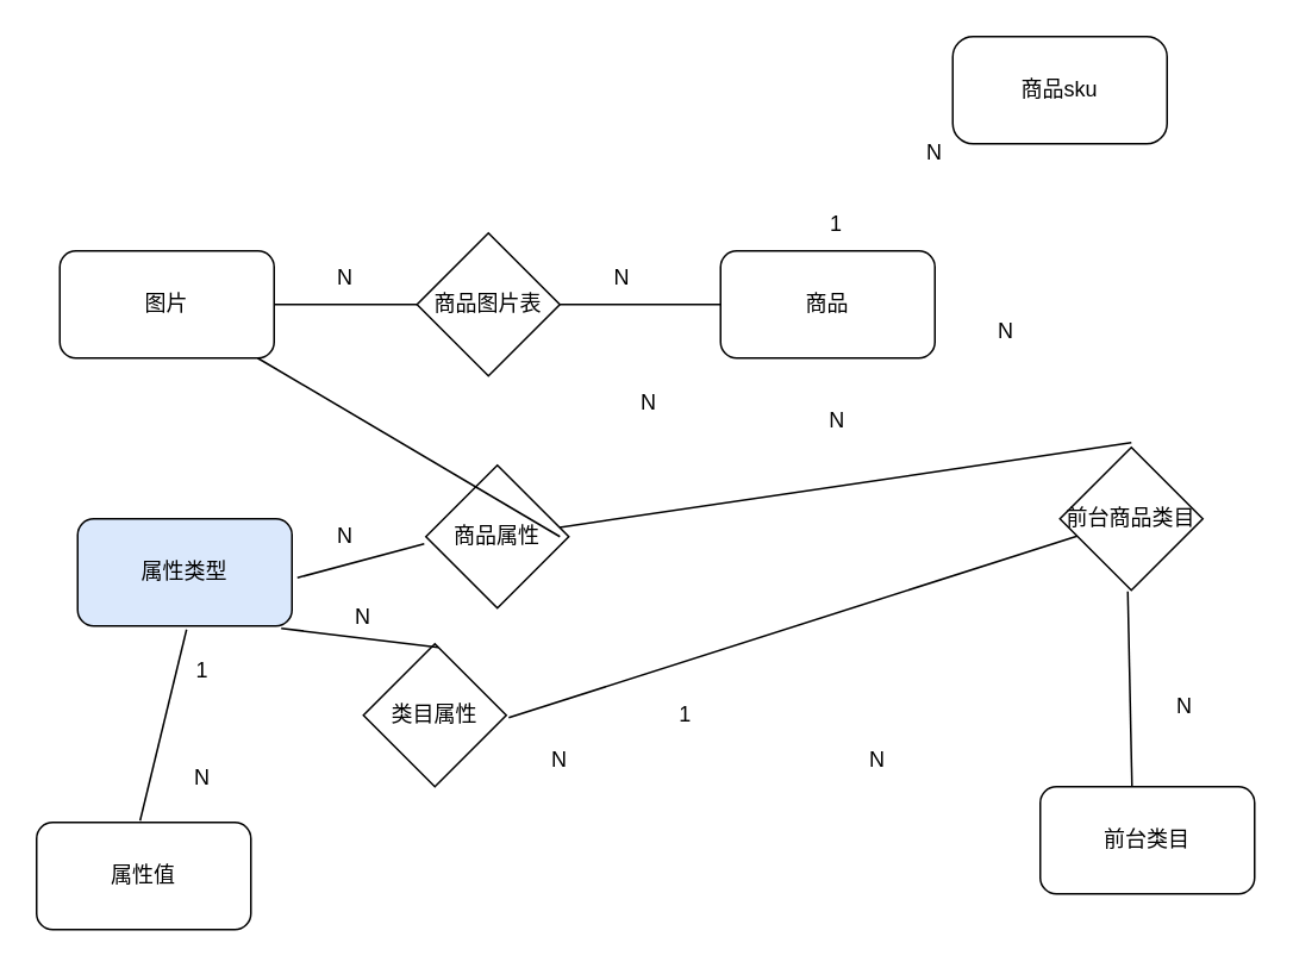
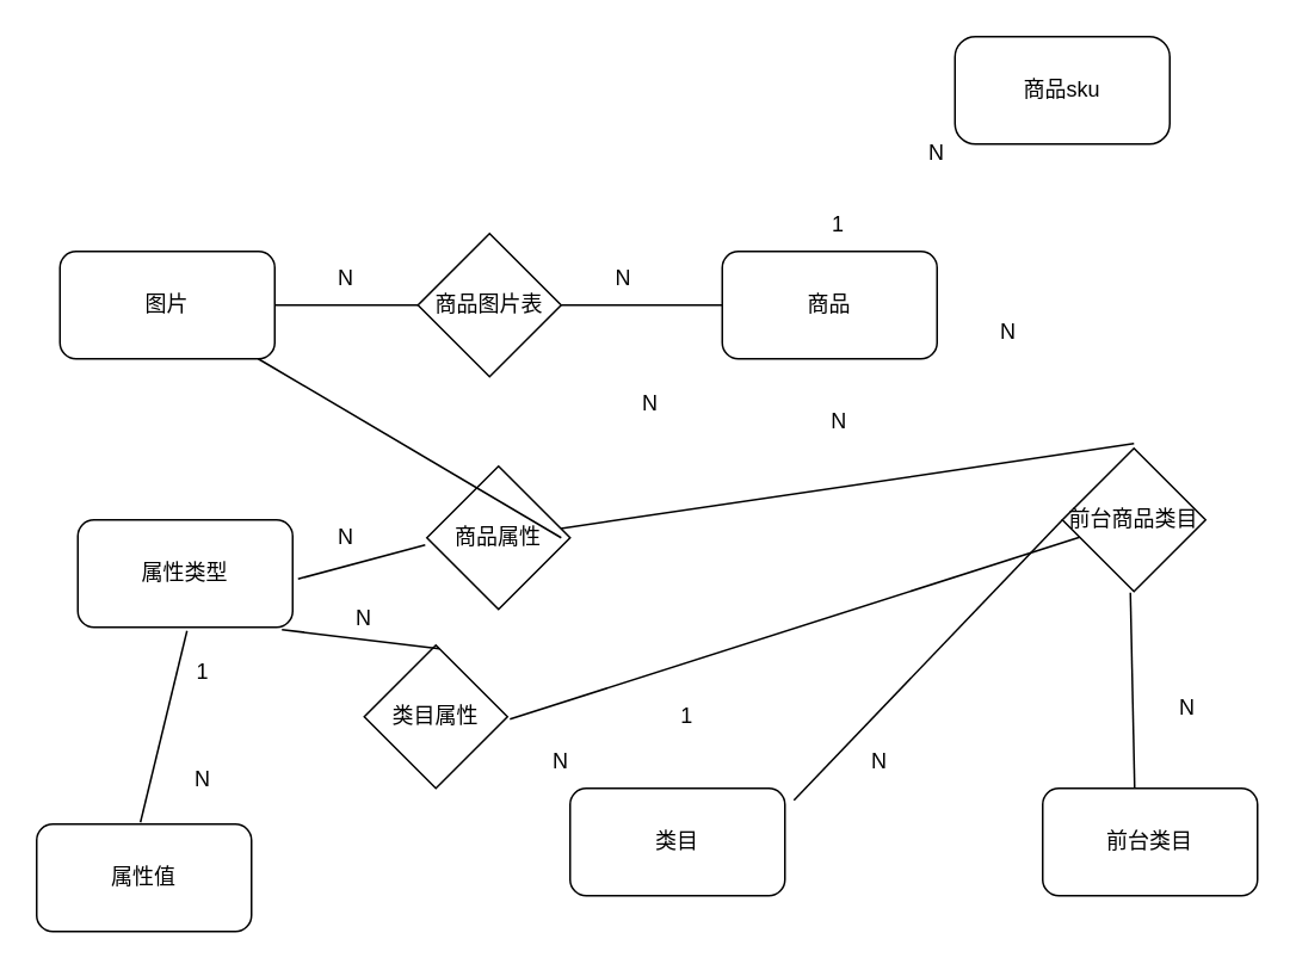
  <mxCell id="0" />
  <mxCell id="1" parent="0" />
  <mxCell id="2" value="图片" style="rounded=1;whiteSpace=wrap;html=1;" parent="1" vertex="1"><mxGeometry x="33" y="140" width="120" height="60" as="geometry" /></mxCell>
  <mxCell id="3" value="商品" style="rounded=1;whiteSpace=wrap;html=1;" parent="1" vertex="1"><mxGeometry x="403" y="140" width="120" height="60" as="geometry" /></mxCell>
  <mxCell id="4" value="商品图片表" style="rhombus;whiteSpace=wrap;html=1;" parent="1" vertex="1"><mxGeometry x="233" y="130" width="80" height="80" as="geometry" /></mxCell>
  <mxCell id="5" value="" style="endArrow=none;html=1;rounded=0;entryX=1;entryY=0.5;entryDx=0;entryDy=0;exitX=0;exitY=0.5;exitDx=0;exitDy=0;" parent="1" source="4" target="2" edge="1"><mxGeometry width="50" height="50" relative="1" as="geometry"><mxPoint x="393" y="260" as="sourcePoint" /><mxPoint x="353" y="200" as="targetPoint" /></mxGeometry></mxCell>
  <mxCell id="6" value="" style="endArrow=none;html=1;rounded=0;entryX=0;entryY=0.5;entryDx=0;entryDy=0;" parent="1" source="4" target="3" edge="1"><mxGeometry width="50" height="50" relative="1" as="geometry"><mxPoint x="303" y="250" as="sourcePoint" /><mxPoint x="353" y="200" as="targetPoint" /></mxGeometry></mxCell>
  <mxCell id="7" value="N" style="text;html=1;strokeColor=none;fillColor=none;align=center;verticalAlign=middle;whiteSpace=wrap;rounded=0;" parent="1" vertex="1"><mxGeometry x="163" y="140" width="60" height="30" as="geometry" /></mxCell>
  <mxCell id="8" value="N" style="text;html=1;strokeColor=none;fillColor=none;align=center;verticalAlign=middle;whiteSpace=wrap;rounded=0;" parent="1" vertex="1"><mxGeometry x="318" y="140" width="60" height="30" as="geometry" /></mxCell>
  <mxCell id="9" value="商品sku" style="rounded=1;whiteSpace=wrap;html=1;arcSize=19;" parent="1" vertex="1"><mxGeometry x="533" y="20" width="120" height="60" as="geometry" /></mxCell>
  <mxCell id="10" value="1" style="text;html=1;strokeColor=none;fillColor=none;align=center;verticalAlign=middle;whiteSpace=wrap;rounded=0;" parent="1" vertex="1"><mxGeometry x="438" y="110" width="60" height="30" as="geometry" /></mxCell>
  <mxCell id="11" value="N" style="text;html=1;strokeColor=none;fillColor=none;align=center;verticalAlign=middle;whiteSpace=wrap;rounded=0;" parent="1" vertex="1"><mxGeometry x="493" y="70" width="60" height="30" as="geometry" /></mxCell>
- <mxCell id="12" value="属性类型" style="rounded=1;whiteSpace=wrap;html=1;fillColor=#dae8fc;" parent="1" vertex="1"><mxGeometry x="43" y="290" width="120" height="60" as="geometry" /></mxCell>
+ <mxCell id="12" value="属性类型" style="rounded=1;whiteSpace=wrap;html=1;" parent="1" vertex="1"><mxGeometry x="43" y="290" width="120" height="60" as="geometry" /></mxCell>
  <mxCell id="13" value="属性值" style="rounded=1;whiteSpace=wrap;html=1;" parent="1" vertex="1"><mxGeometry x="20" y="460" width="120" height="60" as="geometry" /></mxCell>
  <mxCell id="14" value="" style="endArrow=none;html=1;rounded=0;exitX=0.483;exitY=-0.017;exitDx=0;exitDy=0;exitPerimeter=0;entryX=0.508;entryY=1.033;entryDx=0;entryDy=0;entryPerimeter=0;" parent="1" source="13" target="12" edge="1"><mxGeometry width="50" height="50" relative="1" as="geometry"><mxPoint x="643" y="400" as="sourcePoint" /><mxPoint x="693" y="350" as="targetPoint" /></mxGeometry></mxCell>
  <mxCell id="15" value="1" style="text;html=1;strokeColor=none;fillColor=none;align=center;verticalAlign=middle;whiteSpace=wrap;rounded=0;" parent="1" vertex="1"><mxGeometry x="83" y="360" width="60" height="30" as="geometry" /></mxCell>
  <mxCell id="16" value="N" style="text;html=1;strokeColor=none;fillColor=none;align=center;verticalAlign=middle;whiteSpace=wrap;rounded=0;" parent="1" vertex="1"><mxGeometry x="83" y="420" width="60" height="30" as="geometry" /></mxCell>
  <mxCell id="17" value="商品属性" style="rhombus;whiteSpace=wrap;html=1;" parent="1" vertex="1"><mxGeometry x="238" y="260" width="80" height="80" as="geometry" /></mxCell>
  <mxCell id="18" value="" style="endArrow=none;html=1;rounded=0;exitX=1.025;exitY=0.55;exitDx=0;exitDy=0;exitPerimeter=0;entryX=-0.012;entryY=0.55;entryDx=0;entryDy=0;entryPerimeter=0;" parent="1" source="12" target="17" edge="1"><mxGeometry width="50" height="50" relative="1" as="geometry"><mxPoint x="643" y="400" as="sourcePoint" /><mxPoint x="693" y="350" as="targetPoint" /></mxGeometry></mxCell>
  <mxCell id="19" value="" style="endArrow=none;html=1;rounded=0;exitX=0.938;exitY=0.5;exitDx=0;exitDy=0;exitPerimeter=0;" parent="1" source="17" target="2" edge="1"><mxGeometry width="50" height="50" relative="1" as="geometry"><mxPoint x="643" y="400" as="sourcePoint" /><mxPoint x="693" y="350" as="targetPoint" /></mxGeometry></mxCell>
  <mxCell id="20" value="N" style="text;html=1;strokeColor=none;fillColor=none;align=center;verticalAlign=middle;whiteSpace=wrap;rounded=0;" parent="1" vertex="1"><mxGeometry x="333" y="210" width="60" height="30" as="geometry" /></mxCell>
  <mxCell id="21" value="N" style="text;html=1;strokeColor=none;fillColor=none;align=center;verticalAlign=middle;whiteSpace=wrap;rounded=0;" parent="1" vertex="1"><mxGeometry x="163" y="285" width="60" height="30" as="geometry" /></mxCell>
+ <mxCell id="22" value="类目" style="rounded=1;whiteSpace=wrap;html=1;" parent="1" vertex="1"><mxGeometry x="318" y="440" width="120" height="60" as="geometry" /></mxCell>
  <mxCell id="23" value="类目属性" style="rhombus;whiteSpace=wrap;html=1;" parent="1" vertex="1"><mxGeometry x="203" y="360" width="80" height="80" as="geometry" /></mxCell>
  <mxCell id="24" value="" style="endArrow=none;html=1;rounded=0;exitX=1.017;exitY=0.517;exitDx=0;exitDy=0;exitPerimeter=0;" parent="1" source="23" target="29" edge="1"><mxGeometry width="50" height="50" relative="1" as="geometry"><mxPoint x="323" y="380" as="sourcePoint" /><mxPoint x="373" y="330" as="targetPoint" /></mxGeometry></mxCell>
  <mxCell id="25" value="" style="endArrow=none;html=1;rounded=0;entryX=0.95;entryY=1.022;entryDx=0;entryDy=0;entryPerimeter=0;exitX=0.525;exitY=0.025;exitDx=0;exitDy=0;exitPerimeter=0;" parent="1" source="23" target="12" edge="1"><mxGeometry width="50" height="50" relative="1" as="geometry"><mxPoint x="323" y="380" as="sourcePoint" /><mxPoint x="373" y="330" as="targetPoint" /></mxGeometry></mxCell>
  <mxCell id="26" value="N" style="text;html=1;strokeColor=none;fillColor=none;align=center;verticalAlign=middle;whiteSpace=wrap;rounded=0;" parent="1" vertex="1"><mxGeometry x="173" y="330" width="60" height="30" as="geometry" /></mxCell>
  <mxCell id="27" value="N" style="text;html=1;strokeColor=none;fillColor=none;align=center;verticalAlign=middle;whiteSpace=wrap;rounded=0;" parent="1" vertex="1"><mxGeometry x="283" y="410" width="60" height="30" as="geometry" /></mxCell>
  <mxCell id="28" value="前台类目" style="rounded=1;whiteSpace=wrap;html=1;" parent="1" vertex="1"><mxGeometry x="582" y="440" width="120" height="60" as="geometry" /></mxCell>
  <mxCell id="29" value="前台商品类目" style="rhombus;whiteSpace=wrap;html=1;" parent="1" vertex="1"><mxGeometry x="593" y="250" width="80" height="80" as="geometry" /></mxCell>
+ <mxCell id="30" value="" style="endArrow=none;html=1;rounded=0;entryX=0;entryY=0.5;entryDx=0;entryDy=0;entryPerimeter=0;exitX=1.042;exitY=0.111;exitDx=0;exitDy=0;exitPerimeter=0;" parent="1" source="22" target="29" edge="1"><mxGeometry width="50" height="50" relative="1" as="geometry"><mxPoint x="413" y="380" as="sourcePoint" /><mxPoint x="463" y="330" as="targetPoint" /></mxGeometry></mxCell>
  <mxCell id="31" value="" style="endArrow=none;html=1;rounded=0;entryX=0.475;entryY=1.008;entryDx=0;entryDy=0;entryPerimeter=0;exitX=0.428;exitY=0;exitDx=0;exitDy=0;exitPerimeter=0;" parent="1" source="28" target="29" edge="1"><mxGeometry width="50" height="50" relative="1" as="geometry"><mxPoint x="413" y="380" as="sourcePoint" /><mxPoint x="463" y="330" as="targetPoint" /></mxGeometry></mxCell>
  <mxCell id="32" value="" style="endArrow=none;html=1;rounded=0;exitX=0.5;exitY=-0.033;exitDx=0;exitDy=0;exitPerimeter=0;" parent="1" source="29" target="17" edge="1"><mxGeometry width="50" height="50" relative="1" as="geometry"><mxPoint x="413" y="380" as="sourcePoint" /><mxPoint x="463" y="330" as="targetPoint" /></mxGeometry></mxCell>
  <mxCell id="33" value="N" style="text;html=1;strokeColor=none;fillColor=none;align=center;verticalAlign=middle;whiteSpace=wrap;rounded=0;" parent="1" vertex="1"><mxGeometry x="533" y="170" width="60" height="30" as="geometry" /></mxCell>
  <mxCell id="34" value="N" style="text;html=1;strokeColor=none;fillColor=none;align=center;verticalAlign=middle;whiteSpace=wrap;rounded=0;" parent="1" vertex="1"><mxGeometry x="461" y="410" width="60" height="30" as="geometry" /></mxCell>
  <mxCell id="35" value="N" style="text;html=1;strokeColor=none;fillColor=none;align=center;verticalAlign=middle;whiteSpace=wrap;rounded=0;" parent="1" vertex="1"><mxGeometry x="633" y="380" width="60" height="30" as="geometry" /></mxCell>
  <mxCell id="36" value="N" style="text;html=1;align=center;verticalAlign=middle;resizable=0;points=[];autosize=1;strokeColor=none;fillColor=none;" vertex="1" parent="1"><mxGeometry x="453" y="220" width="30" height="30" as="geometry" /></mxCell>
  <mxCell id="37" value="1" style="text;html=1;align=center;verticalAlign=middle;resizable=0;points=[];autosize=1;strokeColor=none;fillColor=none;" vertex="1" parent="1"><mxGeometry x="368" y="385" width="30" height="30" as="geometry" /></mxCell>
